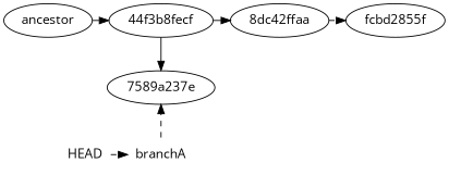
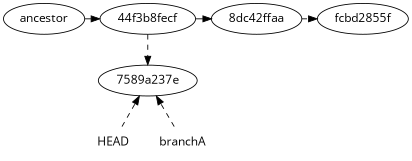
  digraph {
    fontname="Open Sans"
    rankdir=BT
    node [fontname="Open Sans" shape=oval]
    edge [fontname="Open Sans"]
    ancestor
    n2 [label="44f3b8fecf"]
    "8dc42ffaa"
    fcbd2855f
    HEAD [shape=none]
    branchA [shape=none]
    "7589a237e"
    subgraph sub_1 {
      rank=max
      ancestor
      n2
      "8dc42ffaa"
      fcbd2855f
    }
    subgraph sub_2 {
      rank=min
      HEAD
      branchA
    }
    ancestor -> n2
    n2 -> "8dc42ffaa"
-   n2 -> "7589a237e"
+   n2 -> "7589a237e" [style=dashed]
    "8dc42ffaa" -> fcbd2855f [style=dashed]
-   HEAD -> branchA [style=dashed]
+   HEAD -> "7589a237e" [style=dashed]
    branchA -> "7589a237e" [style=dashed]
  }
